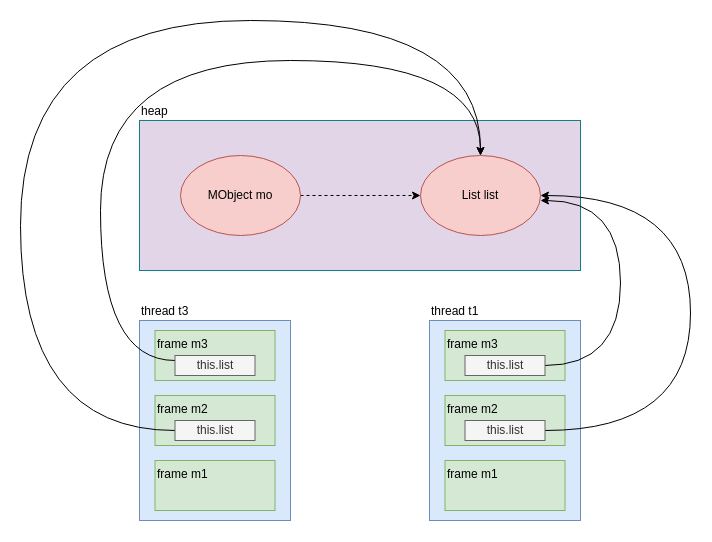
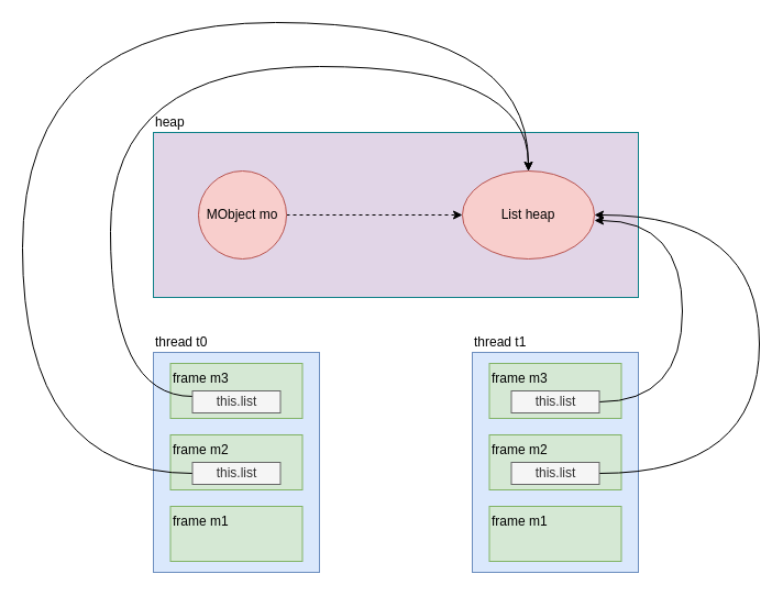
  <mxCell id="0" />
  <mxCell id="1" parent="0" />
  <mxCell id="2" value="heap" style="rounded=0;whiteSpace=wrap;html=1;labelPosition=center;verticalLabelPosition=top;align=left;verticalAlign=bottom;fillColor=#e1d5e7;strokeColor=#0e8088;" parent="1" vertex="1"><mxGeometry x="139" y="120" width="441" height="150" as="geometry" /></mxCell>
  <mxCell id="3" style="edgeStyle=orthogonalEdgeStyle;rounded=0;orthogonalLoop=1;jettySize=auto;html=1;dashed=1;" parent="1" source="4" target="5" edge="1"><mxGeometry relative="1" as="geometry" /></mxCell>
- <mxCell id="4" value="MObject mo" style="ellipse;whiteSpace=wrap;html=1;fillColor=#f8cecc;strokeColor=#b85450;" parent="1" vertex="1"><mxGeometry x="180" y="155" width="120" height="80" as="geometry" /></mxCell>
- <mxCell id="5" value="List list" style="ellipse;whiteSpace=wrap;html=1;fillColor=#f8cecc;strokeColor=#b85450;" parent="1" vertex="1"><mxGeometry x="420" y="155" width="120" height="80" as="geometry" /></mxCell>
- <mxCell id="6" value="thread t3" style="rounded=0;whiteSpace=wrap;html=1;fillColor=#dae8fc;strokeColor=#6c8ebf;align=left;labelPosition=center;verticalLabelPosition=top;verticalAlign=bottom;" parent="1" vertex="1"><mxGeometry x="139" y="320" width="151" height="200" as="geometry" /></mxCell>
+ <mxCell id="4" value="MObject mo" style="ellipse;whiteSpace=wrap;html=1;fillColor=#f8cecc;strokeColor=#b85450;" parent="1" vertex="1"><mxGeometry x="180" y="155" width="80" height="80" as="geometry" /></mxCell>
+ <mxCell id="5" value="List heap" style="ellipse;whiteSpace=wrap;html=1;fillColor=#f8cecc;strokeColor=#b85450;" parent="1" vertex="1"><mxGeometry x="420" y="155" width="120" height="80" as="geometry" /></mxCell>
+ <mxCell id="6" value="thread t0" style="rounded=0;whiteSpace=wrap;html=1;fillColor=#dae8fc;strokeColor=#6c8ebf;align=left;labelPosition=center;verticalLabelPosition=top;verticalAlign=bottom;" parent="1" vertex="1"><mxGeometry x="139" y="320" width="151" height="200" as="geometry" /></mxCell>
  <mxCell id="7" value="frame m1" style="rounded=0;whiteSpace=wrap;html=1;labelPosition=center;verticalLabelPosition=middle;align=left;verticalAlign=top;fillColor=#d5e8d4;strokeColor=#82b366;" parent="1" vertex="1"><mxGeometry x="154.5" y="460" width="120" height="50" as="geometry" /></mxCell>
  <mxCell id="8" value="frame m2" style="rounded=0;whiteSpace=wrap;html=1;labelPosition=center;verticalLabelPosition=middle;align=left;verticalAlign=top;fillColor=#d5e8d4;strokeColor=#82b366;" parent="1" vertex="1"><mxGeometry x="154.5" y="395" width="120" height="50" as="geometry" /></mxCell>
  <mxCell id="9" style="edgeStyle=orthogonalEdgeStyle;curved=1;orthogonalLoop=1;jettySize=auto;html=1;entryX=0.5;entryY=0;entryDx=0;entryDy=0;exitX=0;exitY=0.5;exitDx=0;exitDy=0;" parent="1" source="10" target="5" edge="1"><mxGeometry relative="1" as="geometry"><Array as="points"><mxPoint x="20" y="430" /><mxPoint x="20" y="20" /><mxPoint x="480" y="20" /></Array></mxGeometry></mxCell>
  <mxCell id="10" value="this.list" style="rounded=0;whiteSpace=wrap;html=1;align=center;fillColor=#f5f5f5;strokeColor=#666666;fontColor=#333333;" parent="1" vertex="1"><mxGeometry x="174.5" y="420" width="80" height="20" as="geometry" /></mxCell>
  <mxCell id="11" value="frame m3" style="rounded=0;whiteSpace=wrap;html=1;labelPosition=center;verticalLabelPosition=middle;align=left;verticalAlign=top;fillColor=#d5e8d4;strokeColor=#82b366;" parent="1" vertex="1"><mxGeometry x="154.5" y="330" width="120" height="50" as="geometry" /></mxCell>
  <mxCell id="12" style="edgeStyle=orthogonalEdgeStyle;curved=1;orthogonalLoop=1;jettySize=auto;html=1;entryX=0.5;entryY=0;entryDx=0;entryDy=0;exitX=0;exitY=0.25;exitDx=0;exitDy=0;" parent="1" source="13" target="5" edge="1"><mxGeometry relative="1" as="geometry"><Array as="points"><mxPoint x="100" y="360" /><mxPoint x="100" y="60" /><mxPoint x="480" y="60" /></Array></mxGeometry></mxCell>
  <mxCell id="13" value="this.list" style="rounded=0;whiteSpace=wrap;html=1;align=center;fillColor=#f5f5f5;strokeColor=#666666;fontColor=#333333;" parent="1" vertex="1"><mxGeometry x="174.5" y="355" width="80" height="20" as="geometry" /></mxCell>
  <mxCell id="14" value="thread t1" style="rounded=0;whiteSpace=wrap;html=1;fillColor=#dae8fc;strokeColor=#6c8ebf;align=left;labelPosition=center;verticalLabelPosition=top;verticalAlign=bottom;" parent="1" vertex="1"><mxGeometry x="429" y="320" width="151" height="200" as="geometry" /></mxCell>
  <mxCell id="15" value="frame m1" style="rounded=0;whiteSpace=wrap;html=1;labelPosition=center;verticalLabelPosition=middle;align=left;verticalAlign=top;fillColor=#d5e8d4;strokeColor=#82b366;" parent="1" vertex="1"><mxGeometry x="444.5" y="460" width="120" height="50" as="geometry" /></mxCell>
  <mxCell id="16" value="frame m2" style="rounded=0;whiteSpace=wrap;html=1;labelPosition=center;verticalLabelPosition=middle;align=left;verticalAlign=top;fillColor=#d5e8d4;strokeColor=#82b366;" parent="1" vertex="1"><mxGeometry x="444.5" y="395" width="120" height="50" as="geometry" /></mxCell>
  <mxCell id="17" style="edgeStyle=orthogonalEdgeStyle;curved=1;orthogonalLoop=1;jettySize=auto;html=1;entryX=1;entryY=0.5;entryDx=0;entryDy=0;" parent="1" source="18" target="5" edge="1"><mxGeometry relative="1" as="geometry"><Array as="points"><mxPoint x="690" y="430" /><mxPoint x="690" y="195" /></Array></mxGeometry></mxCell>
  <mxCell id="18" value="this.list" style="rounded=0;whiteSpace=wrap;html=1;align=center;fillColor=#f5f5f5;strokeColor=#666666;fontColor=#333333;" parent="1" vertex="1"><mxGeometry x="464.5" y="420" width="80" height="20" as="geometry" /></mxCell>
  <mxCell id="19" value="frame m3" style="rounded=0;whiteSpace=wrap;html=1;labelPosition=center;verticalLabelPosition=middle;align=left;verticalAlign=top;fillColor=#d5e8d4;strokeColor=#82b366;" parent="1" vertex="1"><mxGeometry x="444.5" y="330" width="120" height="50" as="geometry" /></mxCell>
  <mxCell id="20" style="edgeStyle=orthogonalEdgeStyle;curved=1;orthogonalLoop=1;jettySize=auto;html=1;exitX=1;exitY=0.5;exitDx=0;exitDy=0;" parent="1" source="21" edge="1"><mxGeometry relative="1" as="geometry"><mxPoint x="540" y="200" as="targetPoint" /><Array as="points"><mxPoint x="620" y="365" /><mxPoint x="620" y="200" /></Array></mxGeometry></mxCell>
  <mxCell id="21" value="this.list" style="rounded=0;whiteSpace=wrap;html=1;align=center;fillColor=#f5f5f5;strokeColor=#666666;fontColor=#333333;" parent="1" vertex="1"><mxGeometry x="464.5" y="355" width="80" height="20" as="geometry" /></mxCell>
